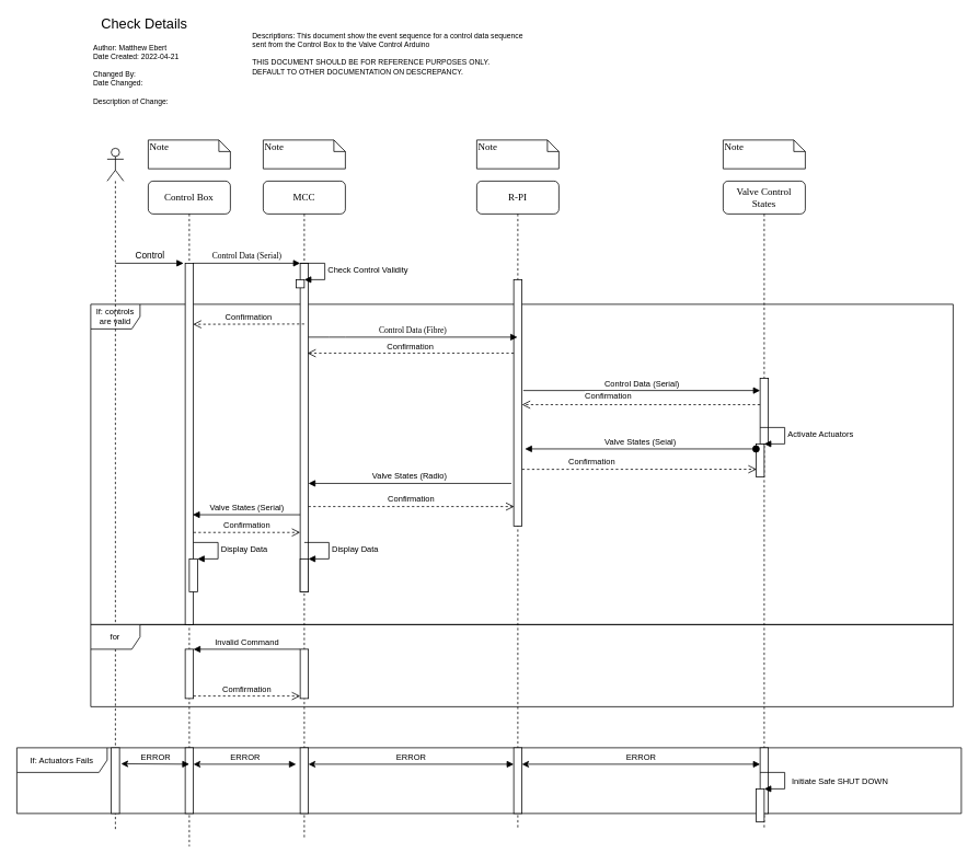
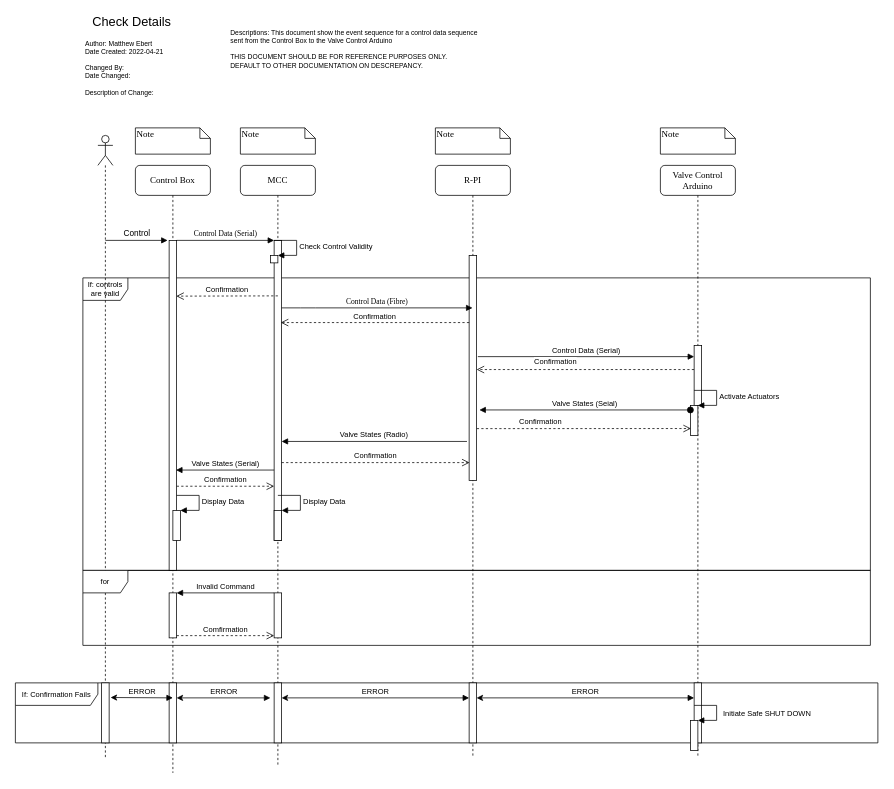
  <mxCell id="0" />
  <mxCell id="1" parent="0" />
  <mxCell id="2" value="If: controls are valid" style="shape=umlFrame;whiteSpace=wrap;html=1;fontSize=10;" parent="1" vertex="1"><mxGeometry x="110" y="370" width="1050" height="390" as="geometry" /></mxCell>
  <mxCell id="3" value="MCC" style="shape=umlLifeline;perimeter=lifelinePerimeter;whiteSpace=wrap;html=1;container=1;collapsible=0;recursiveResize=0;outlineConnect=0;rounded=1;shadow=0;comic=0;labelBackgroundColor=none;strokeWidth=1;fontFamily=Verdana;fontSize=12;align=center;" parent="1" vertex="1"><mxGeometry x="320" y="220" width="100" height="800" as="geometry" /></mxCell>
  <mxCell id="4" value="" style="html=1;points=[];perimeter=orthogonalPerimeter;rounded=0;shadow=0;comic=0;labelBackgroundColor=none;strokeWidth=1;fontFamily=Verdana;fontSize=12;align=center;" parent="3" vertex="1"><mxGeometry x="45" y="100" width="10" height="400" as="geometry" /></mxCell>
  <mxCell id="5" value="" style="html=1;points=[];perimeter=orthogonalPerimeter;fontSize=10;" parent="3" vertex="1"><mxGeometry x="40" y="120" width="10" height="10" as="geometry" /></mxCell>
  <mxCell id="6" value="Check Control Validity" style="edgeStyle=orthogonalEdgeStyle;html=1;align=left;spacingLeft=2;endArrow=block;rounded=0;entryX=1;entryY=0;fontSize=10;" parent="3" target="5" edge="1"><mxGeometry relative="1" as="geometry"><mxPoint x="45" y="100" as="sourcePoint" /><Array as="points"><mxPoint x="75" y="100" /></Array></mxGeometry></mxCell>
  <mxCell id="7" value="" style="html=1;points=[];perimeter=orthogonalPerimeter;fontSize=10;" parent="3" vertex="1"><mxGeometry x="45" y="460" width="10" height="40" as="geometry" /></mxCell>
  <mxCell id="8" value="Display Data" style="edgeStyle=orthogonalEdgeStyle;html=1;align=left;spacingLeft=2;endArrow=block;rounded=0;entryX=1;entryY=0;fontSize=10;" parent="3" target="7" edge="1"><mxGeometry relative="1" as="geometry"><mxPoint x="50" y="440" as="sourcePoint" /><Array as="points"><mxPoint x="80" y="440" /></Array></mxGeometry></mxCell>
  <mxCell id="9" value="R-PI" style="shape=umlLifeline;perimeter=lifelinePerimeter;whiteSpace=wrap;html=1;container=1;collapsible=0;recursiveResize=0;outlineConnect=0;rounded=1;shadow=0;comic=0;labelBackgroundColor=none;strokeWidth=1;fontFamily=Verdana;fontSize=12;align=center;" parent="1" vertex="1"><mxGeometry x="580" y="220" width="100" height="790" as="geometry" /></mxCell>
  <mxCell id="10" value="" style="html=1;points=[];perimeter=orthogonalPerimeter;rounded=0;shadow=0;comic=0;labelBackgroundColor=none;strokeWidth=1;fontFamily=Verdana;fontSize=12;align=center;" parent="9" vertex="1"><mxGeometry x="45" y="120" width="10" height="300" as="geometry" /></mxCell>
- <mxCell id="11" value="Valve Control States" style="shape=umlLifeline;perimeter=lifelinePerimeter;whiteSpace=wrap;html=1;container=1;collapsible=0;recursiveResize=0;outlineConnect=0;rounded=1;shadow=0;comic=0;labelBackgroundColor=none;strokeWidth=1;fontFamily=Verdana;fontSize=12;align=center;" parent="1" vertex="1"><mxGeometry x="880" y="220" width="100" height="790" as="geometry" /></mxCell>
+ <mxCell id="11" value="Valve Control Arduino" style="shape=umlLifeline;perimeter=lifelinePerimeter;whiteSpace=wrap;html=1;container=1;collapsible=0;recursiveResize=0;outlineConnect=0;rounded=1;shadow=0;comic=0;labelBackgroundColor=none;strokeWidth=1;fontFamily=Verdana;fontSize=12;align=center;" parent="1" vertex="1"><mxGeometry x="880" y="220" width="100" height="790" as="geometry" /></mxCell>
  <mxCell id="12" value="" style="html=1;points=[];perimeter=orthogonalPerimeter;fontSize=10;" parent="11" vertex="1"><mxGeometry x="45" y="240" width="10" height="80" as="geometry" /></mxCell>
  <mxCell id="13" value="" style="html=1;points=[];perimeter=orthogonalPerimeter;fontSize=10;" parent="11" vertex="1"><mxGeometry x="40" y="320" width="10" height="40" as="geometry" /></mxCell>
  <mxCell id="14" value="Activate Actuators" style="edgeStyle=orthogonalEdgeStyle;html=1;align=left;spacingLeft=2;endArrow=block;rounded=0;entryX=1;entryY=0;fontSize=10;" parent="11" target="13" edge="1"><mxGeometry relative="1" as="geometry"><mxPoint x="45" y="300" as="sourcePoint" /><Array as="points"><mxPoint x="75" y="300" /></Array></mxGeometry></mxCell>
  <mxCell id="15" value="Control Box" style="shape=umlLifeline;perimeter=lifelinePerimeter;whiteSpace=wrap;html=1;container=1;collapsible=0;recursiveResize=0;outlineConnect=0;rounded=1;shadow=0;comic=0;labelBackgroundColor=none;strokeWidth=1;fontFamily=Verdana;fontSize=12;align=center;" parent="1" vertex="1"><mxGeometry x="180" y="220" width="100" height="810" as="geometry" /></mxCell>
  <mxCell id="16" value="" style="html=1;points=[];perimeter=orthogonalPerimeter;rounded=0;shadow=0;comic=0;labelBackgroundColor=none;strokeWidth=1;fontFamily=Verdana;fontSize=12;align=center;" parent="15" vertex="1"><mxGeometry x="45" y="100" width="10" height="440" as="geometry" /></mxCell>
  <mxCell id="17" value="" style="html=1;points=[];perimeter=orthogonalPerimeter;fontSize=10;" parent="15" vertex="1"><mxGeometry x="50" y="460" width="10" height="40" as="geometry" /></mxCell>
  <mxCell id="18" value="Display Data" style="edgeStyle=orthogonalEdgeStyle;html=1;align=left;spacingLeft=2;endArrow=block;rounded=0;entryX=1;entryY=0;fontSize=10;" parent="15" target="17" edge="1"><mxGeometry relative="1" as="geometry"><mxPoint x="55" y="440" as="sourcePoint" /><Array as="points"><mxPoint x="85" y="440" /></Array></mxGeometry></mxCell>
  <mxCell id="19" value="&lt;font style=&quot;font-size: 10px&quot;&gt;Control Data (Serial)&lt;/font&gt;" style="html=1;verticalAlign=bottom;endArrow=block;entryX=0;entryY=0;labelBackgroundColor=none;fontFamily=Verdana;fontSize=12;edgeStyle=elbowEdgeStyle;elbow=vertical;" parent="1" source="16" target="4" edge="1"><mxGeometry relative="1" as="geometry"><mxPoint x="300" y="330" as="sourcePoint" /></mxGeometry></mxCell>
  <mxCell id="20" value="&lt;font style=&quot;font-size: 10px;&quot;&gt;Control Data (Fibre)&lt;/font&gt;" style="html=1;verticalAlign=bottom;endArrow=block;labelBackgroundColor=none;fontFamily=Verdana;fontSize=12;edgeStyle=elbowEdgeStyle;elbow=vertical;" parent="1" source="4" target="9" edge="1"><mxGeometry relative="1" as="geometry"><mxPoint x="450" y="340" as="sourcePoint" /><mxPoint x="630" y="380" as="targetPoint" /><Array as="points"><mxPoint x="410" y="410" /><mxPoint x="570" y="500" /><mxPoint x="590" y="470" /><mxPoint x="630" y="480" /><mxPoint x="480" y="380" /><mxPoint x="390" y="420" /></Array></mxGeometry></mxCell>
  <mxCell id="21" value="Note" style="shape=note;whiteSpace=wrap;html=1;size=14;verticalAlign=top;align=left;spacingTop=-6;rounded=0;shadow=0;comic=0;labelBackgroundColor=none;strokeWidth=1;fontFamily=Verdana;fontSize=12" parent="1" vertex="1"><mxGeometry x="180" y="170" width="100" height="35" as="geometry" /></mxCell>
  <mxCell id="22" value="Note" style="shape=note;whiteSpace=wrap;html=1;size=14;verticalAlign=top;align=left;spacingTop=-6;rounded=0;shadow=0;comic=0;labelBackgroundColor=none;strokeWidth=1;fontFamily=Verdana;fontSize=12" parent="1" vertex="1"><mxGeometry x="320" y="170" width="100" height="35" as="geometry" /></mxCell>
  <mxCell id="23" value="Note" style="shape=note;whiteSpace=wrap;html=1;size=14;verticalAlign=top;align=left;spacingTop=-6;rounded=0;shadow=0;comic=0;labelBackgroundColor=none;strokeWidth=1;fontFamily=Verdana;fontSize=12" parent="1" vertex="1"><mxGeometry x="580" y="170" width="100" height="35" as="geometry" /></mxCell>
  <mxCell id="24" value="Note" style="shape=note;whiteSpace=wrap;html=1;size=14;verticalAlign=top;align=left;spacingTop=-6;rounded=0;shadow=0;comic=0;labelBackgroundColor=none;strokeWidth=1;fontFamily=Verdana;fontSize=12" parent="1" vertex="1"><mxGeometry x="880" y="170" width="100" height="35" as="geometry" /></mxCell>
  <mxCell id="25" value="" style="shape=umlLifeline;participant=umlActor;perimeter=lifelinePerimeter;whiteSpace=wrap;html=1;container=1;collapsible=0;recursiveResize=0;verticalAlign=top;spacingTop=36;outlineConnect=0;" parent="1" vertex="1"><mxGeometry x="130" y="180" width="20" height="830" as="geometry" /></mxCell>
  <mxCell id="26" value="Control" style="html=1;verticalAlign=bottom;endArrow=block;rounded=0;entryX=-0.2;entryY=0;entryDx=0;entryDy=0;entryPerimeter=0;" parent="25" target="16" edge="1"><mxGeometry width="80" relative="1" as="geometry"><mxPoint x="10" y="140" as="sourcePoint" /><mxPoint x="90" y="140" as="targetPoint" /></mxGeometry></mxCell>
  <mxCell id="27" value="Confirmation" style="html=1;verticalAlign=bottom;endArrow=open;dashed=1;endSize=8;rounded=0;fontSize=10;entryX=0.886;entryY=0.274;entryDx=0;entryDy=0;entryPerimeter=0;" parent="1" source="10" target="4" edge="1"><mxGeometry relative="1" as="geometry"><mxPoint x="570" y="440" as="sourcePoint" /><mxPoint x="490" y="440" as="targetPoint" /></mxGeometry></mxCell>
  <mxCell id="28" value="Confirmation" style="html=1;verticalAlign=bottom;endArrow=open;dashed=1;endSize=8;rounded=0;fontSize=10;entryX=0.955;entryY=0.169;entryDx=0;entryDy=0;entryPerimeter=0;" parent="1" target="16" edge="1"><mxGeometry relative="1" as="geometry"><mxPoint x="370" y="394" as="sourcePoint" /><mxPoint x="280" y="390" as="targetPoint" /></mxGeometry></mxCell>
  <mxCell id="29" value="Control Data (Serial)" style="html=1;verticalAlign=bottom;startArrow=none;startFill=0;endArrow=block;startSize=8;rounded=0;fontSize=10;exitX=1.162;exitY=0.45;exitDx=0;exitDy=0;exitPerimeter=0;" parent="1" source="10" target="12" edge="1"><mxGeometry width="60" relative="1" as="geometry"><mxPoint x="660" y="470" as="sourcePoint" /><mxPoint x="720" y="470" as="targetPoint" /></mxGeometry></mxCell>
  <mxCell id="30" value="Confirmation" style="html=1;verticalAlign=bottom;endArrow=open;dashed=1;endSize=8;rounded=0;fontSize=10;exitX=-0.01;exitY=0.403;exitDx=0;exitDy=0;exitPerimeter=0;" parent="1" source="12" target="10" edge="1"><mxGeometry x="0.277" y="-2" relative="1" as="geometry"><mxPoint x="910" y="490" as="sourcePoint" /><mxPoint x="830" y="490" as="targetPoint" /><mxPoint as="offset" /></mxGeometry></mxCell>
  <mxCell id="31" value="Valve States (Seial)" style="html=1;verticalAlign=bottom;startArrow=oval;startFill=1;endArrow=block;startSize=8;rounded=0;fontSize=10;entryX=1.369;entryY=0.687;entryDx=0;entryDy=0;entryPerimeter=0;exitX=0;exitY=0.153;exitDx=0;exitDy=0;exitPerimeter=0;" parent="1" source="13" target="10" edge="1"><mxGeometry width="60" relative="1" as="geometry"><mxPoint x="830" y="560" as="sourcePoint" /><mxPoint x="890" y="560" as="targetPoint" /></mxGeometry></mxCell>
  <mxCell id="32" value="Confirmation" style="html=1;verticalAlign=bottom;endArrow=open;dashed=1;endSize=8;rounded=0;fontSize=10;entryX=0.076;entryY=0.772;entryDx=0;entryDy=0;entryPerimeter=0;exitX=1.024;exitY=0.77;exitDx=0;exitDy=0;exitPerimeter=0;" parent="1" source="10" target="13" edge="1"><mxGeometry x="-0.406" y="1" relative="1" as="geometry"><mxPoint x="890" y="590" as="sourcePoint" /><mxPoint x="810" y="590" as="targetPoint" /><mxPoint as="offset" /></mxGeometry></mxCell>
  <mxCell id="33" value="Valve States (Radio)" style="html=1;verticalAlign=bottom;endArrow=block;rounded=0;fontSize=10;exitX=-0.286;exitY=0.827;exitDx=0;exitDy=0;exitPerimeter=0;" parent="1" source="10" target="4" edge="1"><mxGeometry width="80" relative="1" as="geometry"><mxPoint x="520" y="590" as="sourcePoint" /><mxPoint x="600" y="590" as="targetPoint" /></mxGeometry></mxCell>
  <mxCell id="34" value="Confirmation" style="html=1;verticalAlign=bottom;endArrow=open;dashed=1;endSize=8;rounded=0;fontSize=10;entryX=0.059;entryY=0.921;entryDx=0;entryDy=0;entryPerimeter=0;" parent="1" source="4" target="10" edge="1"><mxGeometry relative="1" as="geometry"><mxPoint x="560" y="640" as="sourcePoint" /><mxPoint x="620" y="608" as="targetPoint" /></mxGeometry></mxCell>
  <mxCell id="35" value="Valve States (Serial)" style="html=1;verticalAlign=bottom;endArrow=block;rounded=0;fontSize=10;entryX=0.919;entryY=0.696;entryDx=0;entryDy=0;entryPerimeter=0;" parent="1" source="4" target="16" edge="1"><mxGeometry width="80" relative="1" as="geometry"><mxPoint x="353.57" y="630" as="sourcePoint" /><mxPoint x="240" y="627" as="targetPoint" /></mxGeometry></mxCell>
  <mxCell id="36" value="Confirmation" style="html=1;verticalAlign=bottom;endArrow=open;dashed=1;endSize=8;rounded=0;fontSize=10;exitX=1.014;exitY=0.745;exitDx=0;exitDy=0;exitPerimeter=0;" parent="1" source="16" target="4" edge="1"><mxGeometry relative="1" as="geometry"><mxPoint x="383.86" y="624.36" as="sourcePoint" /><mxPoint x="635.59" y="626.3" as="targetPoint" /></mxGeometry></mxCell>
  <mxCell id="37" value="for" style="shape=umlFrame;whiteSpace=wrap;html=1;fontSize=10;" parent="1" vertex="1"><mxGeometry x="110" y="760" width="1050" height="100" as="geometry" /></mxCell>
  <mxCell id="38" value="" style="html=1;points=[];perimeter=orthogonalPerimeter;fontSize=10;" parent="1" vertex="1"><mxGeometry x="225" y="790" width="10" height="60" as="geometry" /></mxCell>
  <mxCell id="39" value="Invalid Command" style="html=1;verticalAlign=bottom;endArrow=block;entryX=1;entryY=0;rounded=0;fontSize=10;" parent="1" source="41" target="38" edge="1"><mxGeometry relative="1" as="geometry"><mxPoint x="295" y="790" as="sourcePoint" /></mxGeometry></mxCell>
  <mxCell id="40" value="Comfirmation" style="html=1;verticalAlign=bottom;endArrow=open;dashed=1;endSize=8;exitX=1;exitY=0.95;rounded=0;fontSize=10;" parent="1" source="38" target="41" edge="1"><mxGeometry relative="1" as="geometry"><mxPoint x="295" y="847" as="targetPoint" /></mxGeometry></mxCell>
  <mxCell id="41" value="" style="html=1;points=[];perimeter=orthogonalPerimeter;fontSize=10;" parent="1" vertex="1"><mxGeometry x="365" y="790" width="10" height="60" as="geometry" /></mxCell>
- <mxCell id="42" value="If: Actuators Fails" style="shape=umlFrame;whiteSpace=wrap;html=1;fontSize=10;width=110;height=30;" parent="1" vertex="1"><mxGeometry x="20" y="910" width="1150" height="80" as="geometry" /></mxCell>
+ <mxCell id="42" value="If: Confirmation Fails" style="shape=umlFrame;whiteSpace=wrap;html=1;fontSize=10;width=110;height=30;" parent="1" vertex="1"><mxGeometry x="20" y="910" width="1150" height="80" as="geometry" /></mxCell>
  <mxCell id="43" value="" style="html=1;points=[];perimeter=orthogonalPerimeter;fontSize=10;" parent="1" vertex="1"><mxGeometry x="135" y="910" width="10" height="80" as="geometry" /></mxCell>
  <mxCell id="44" value="" style="html=1;points=[];perimeter=orthogonalPerimeter;fontSize=10;" parent="1" vertex="1"><mxGeometry x="225" y="910" width="10" height="80" as="geometry" /></mxCell>
  <mxCell id="45" value="" style="html=1;points=[];perimeter=orthogonalPerimeter;fontSize=10;" parent="1" vertex="1"><mxGeometry x="365" y="910" width="10" height="80" as="geometry" /></mxCell>
  <mxCell id="46" value="" style="html=1;points=[];perimeter=orthogonalPerimeter;fontSize=10;" parent="1" vertex="1"><mxGeometry x="625" y="910" width="10" height="80" as="geometry" /></mxCell>
  <mxCell id="47" value="" style="html=1;points=[];perimeter=orthogonalPerimeter;fontSize=10;" parent="1" vertex="1"><mxGeometry x="925" y="910" width="10" height="80" as="geometry" /></mxCell>
  <mxCell id="48" value="ERROR" style="html=1;verticalAlign=bottom;endArrow=block;rounded=0;fontSize=10;exitX=1.197;exitY=0.244;exitDx=0;exitDy=0;exitPerimeter=0;startArrow=classic;startFill=1;" parent="1" source="43" edge="1"><mxGeometry width="80" relative="1" as="geometry"><mxPoint x="150" y="930" as="sourcePoint" /><mxPoint x="230" y="930" as="targetPoint" /></mxGeometry></mxCell>
  <mxCell id="49" value="ERROR" style="html=1;verticalAlign=bottom;endArrow=block;rounded=0;fontSize=10;exitX=1.197;exitY=0.244;exitDx=0;exitDy=0;exitPerimeter=0;startArrow=classic;startFill=1;" parent="1" edge="1"><mxGeometry width="80" relative="1" as="geometry"><mxPoint x="235" y="930" as="sourcePoint" /><mxPoint x="360" y="930" as="targetPoint" /></mxGeometry></mxCell>
  <mxCell id="50" value="ERROR" style="html=1;verticalAlign=bottom;endArrow=block;rounded=0;fontSize=10;exitX=1.197;exitY=0.244;exitDx=0;exitDy=0;exitPerimeter=0;startArrow=classic;startFill=1;" parent="1" target="46" edge="1"><mxGeometry width="80" relative="1" as="geometry"><mxPoint x="375" y="930" as="sourcePoint" /><mxPoint x="458.03" y="930.48" as="targetPoint" /></mxGeometry></mxCell>
  <mxCell id="51" value="ERROR" style="html=1;verticalAlign=bottom;endArrow=block;rounded=0;fontSize=10;exitX=1.197;exitY=0.244;exitDx=0;exitDy=0;exitPerimeter=0;startArrow=classic;startFill=1;" parent="1" target="47" edge="1"><mxGeometry width="80" relative="1" as="geometry"><mxPoint x="635" y="930" as="sourcePoint" /><mxPoint x="718.03" y="930.48" as="targetPoint" /></mxGeometry></mxCell>
  <mxCell id="52" value="" style="html=1;points=[];perimeter=orthogonalPerimeter;fontSize=10;" parent="1" vertex="1"><mxGeometry x="920" y="960" width="10" height="40" as="geometry" /></mxCell>
  <mxCell id="53" value="Initiate Safe SHUT DOWN" style="edgeStyle=orthogonalEdgeStyle;html=1;align=left;spacingLeft=2;endArrow=block;rounded=0;entryX=1;entryY=0;fontSize=10;" parent="1" target="52" edge="1"><mxGeometry x="0.066" y="5" relative="1" as="geometry"><mxPoint x="925" y="940" as="sourcePoint" /><Array as="points"><mxPoint x="955" y="940" /></Array><mxPoint as="offset" /></mxGeometry></mxCell>
  <mxCell id="54" value="&lt;font style=&quot;font-size: 17px&quot;&gt;Check Details&lt;/font&gt;" style="text;html=1;align=center;verticalAlign=middle;resizable=0;points=[];autosize=1;strokeColor=none;fillColor=none;fontSize=9;" parent="1" vertex="1"><mxGeometry x="100" y="20" width="150" height="20" as="geometry" /></mxCell>
  <mxCell id="55" value="&lt;div style=&quot;text-align: left&quot;&gt;&lt;span&gt;Author: Matthew Ebert&lt;/span&gt;&lt;/div&gt;&lt;div style=&quot;text-align: left&quot;&gt;&lt;span&gt;Date Created: 2022-04-21&lt;/span&gt;&lt;/div&gt;&lt;div style=&quot;text-align: left&quot;&gt;&lt;span&gt;&lt;br&gt;&lt;/span&gt;&lt;/div&gt;&lt;div style=&quot;text-align: left&quot;&gt;&lt;span&gt;Changed By:&lt;/span&gt;&lt;/div&gt;&lt;div style=&quot;text-align: left&quot;&gt;&lt;span&gt;Date Changed:&amp;nbsp;&lt;/span&gt;&lt;/div&gt;&lt;div style=&quot;text-align: left&quot;&gt;&lt;span&gt;&lt;br&gt;&lt;/span&gt;&lt;/div&gt;&lt;div style=&quot;text-align: left&quot;&gt;&lt;span&gt;Description of Change:&amp;nbsp;&lt;/span&gt;&lt;/div&gt;" style="text;html=1;align=center;verticalAlign=middle;resizable=0;points=[];autosize=1;strokeColor=none;fillColor=none;fontSize=9;" parent="1" vertex="1"><mxGeometry x="105" y="50" width="120" height="80" as="geometry" /></mxCell>
  <mxCell id="56" value="Descriptions: This document show the event sequence for a control data sequence &lt;br&gt;sent from the Control Box to the Valve Control Arduino&lt;br&gt;&lt;br&gt;THIS DOCUMENT SHOULD BE FOR REFERENCE PURPOSES ONLY.&lt;br&gt;DEFAULT TO OTHER DOCUMENTATION ON DESCREPANCY." style="text;html=1;align=left;verticalAlign=middle;resizable=0;points=[];autosize=1;strokeColor=none;fillColor=none;fontSize=9;" parent="1" vertex="1"><mxGeometry x="305" y="35" width="350" height="60" as="geometry" /></mxCell>
